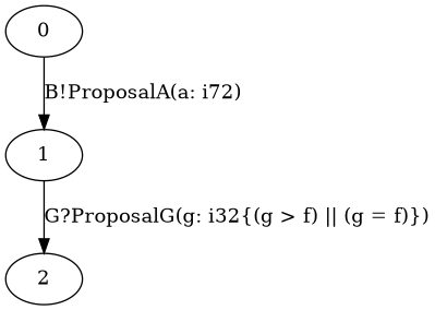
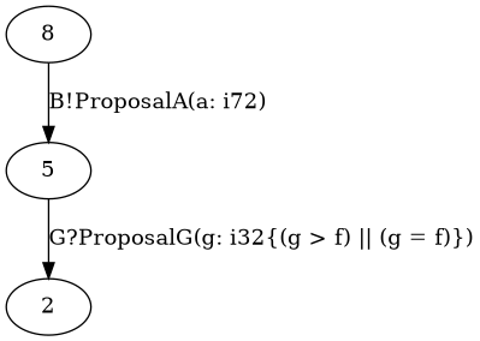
  digraph {
-   0
-   1
+   0 [label=8]
+   1 [label=5]
    2
    0 -> 1 [label="B!ProposalA(a: i72)"]
    1 -> 2 [label="G?ProposalG(g: i32{(g > f) || (g = f)})"]
  }
